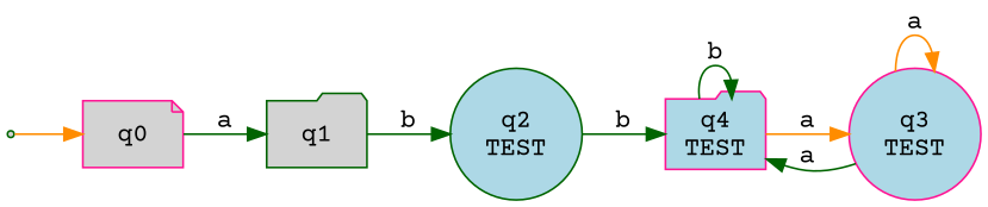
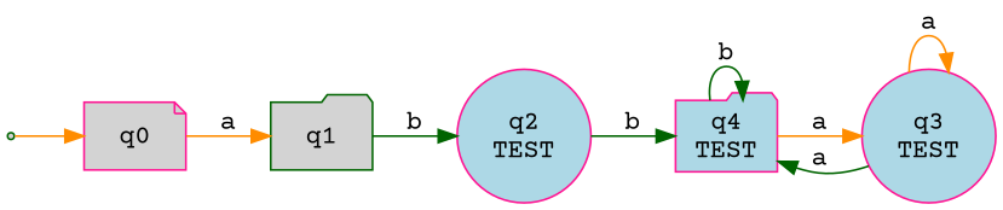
  digraph {
    fontname="Courier Prime"
    rankdir=LR
    node [color=deeppink fillcolor=lightblue fontname="Courier Prime" shape=folder style=filled]
    edge [color=darkgreen fontname="Courier Prime"]
    n1 [label="q4\nTEST"]
    n2 [label="q3\nTEST" shape=circle]
-   n3 [color=darkgreen label="q2\nTEST" shape=circle]
+   n3 [label="q2\nTEST" shape=circle]
    n4 [fillcolor=lightgrey label=q0 shape=note]
    n5 [color=darkgreen fillcolor=lightgrey label=q1]
    start [color=darkgreen fillcolor=lightgrey shape=point]
    n1 -> n1 [label=b]
    n1 -> n2 [color=darkorange label=a]
    n2 -> n1 [label=a]
    n2 -> n2 [color=darkorange label=a]
    n3 -> n1 [label=b]
-   n4 -> n5 [label=a]
+   n4 -> n5 [color=darkorange label=a]
    n5 -> n3 [label=b]
    start -> n4 [color=darkorange]
  }
